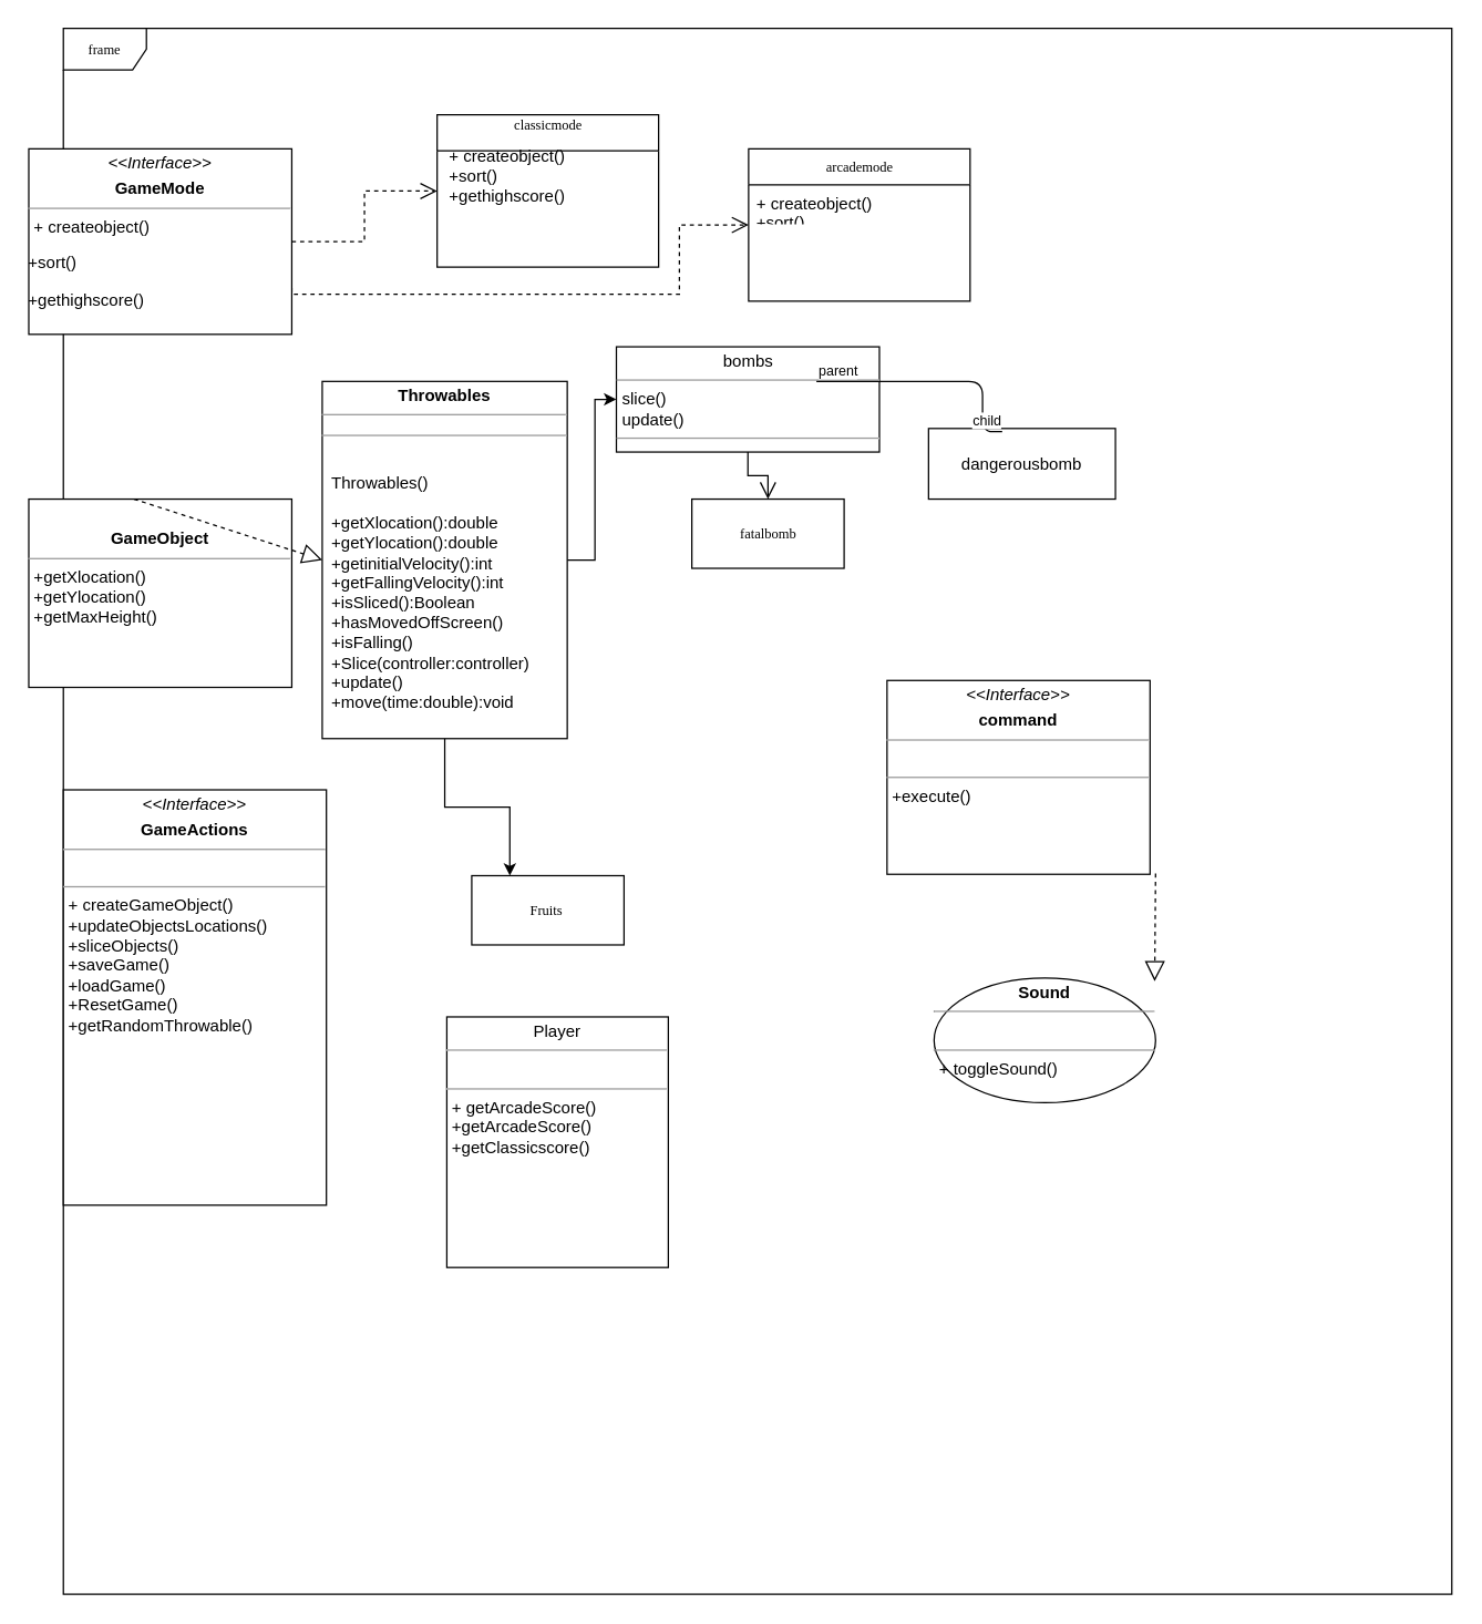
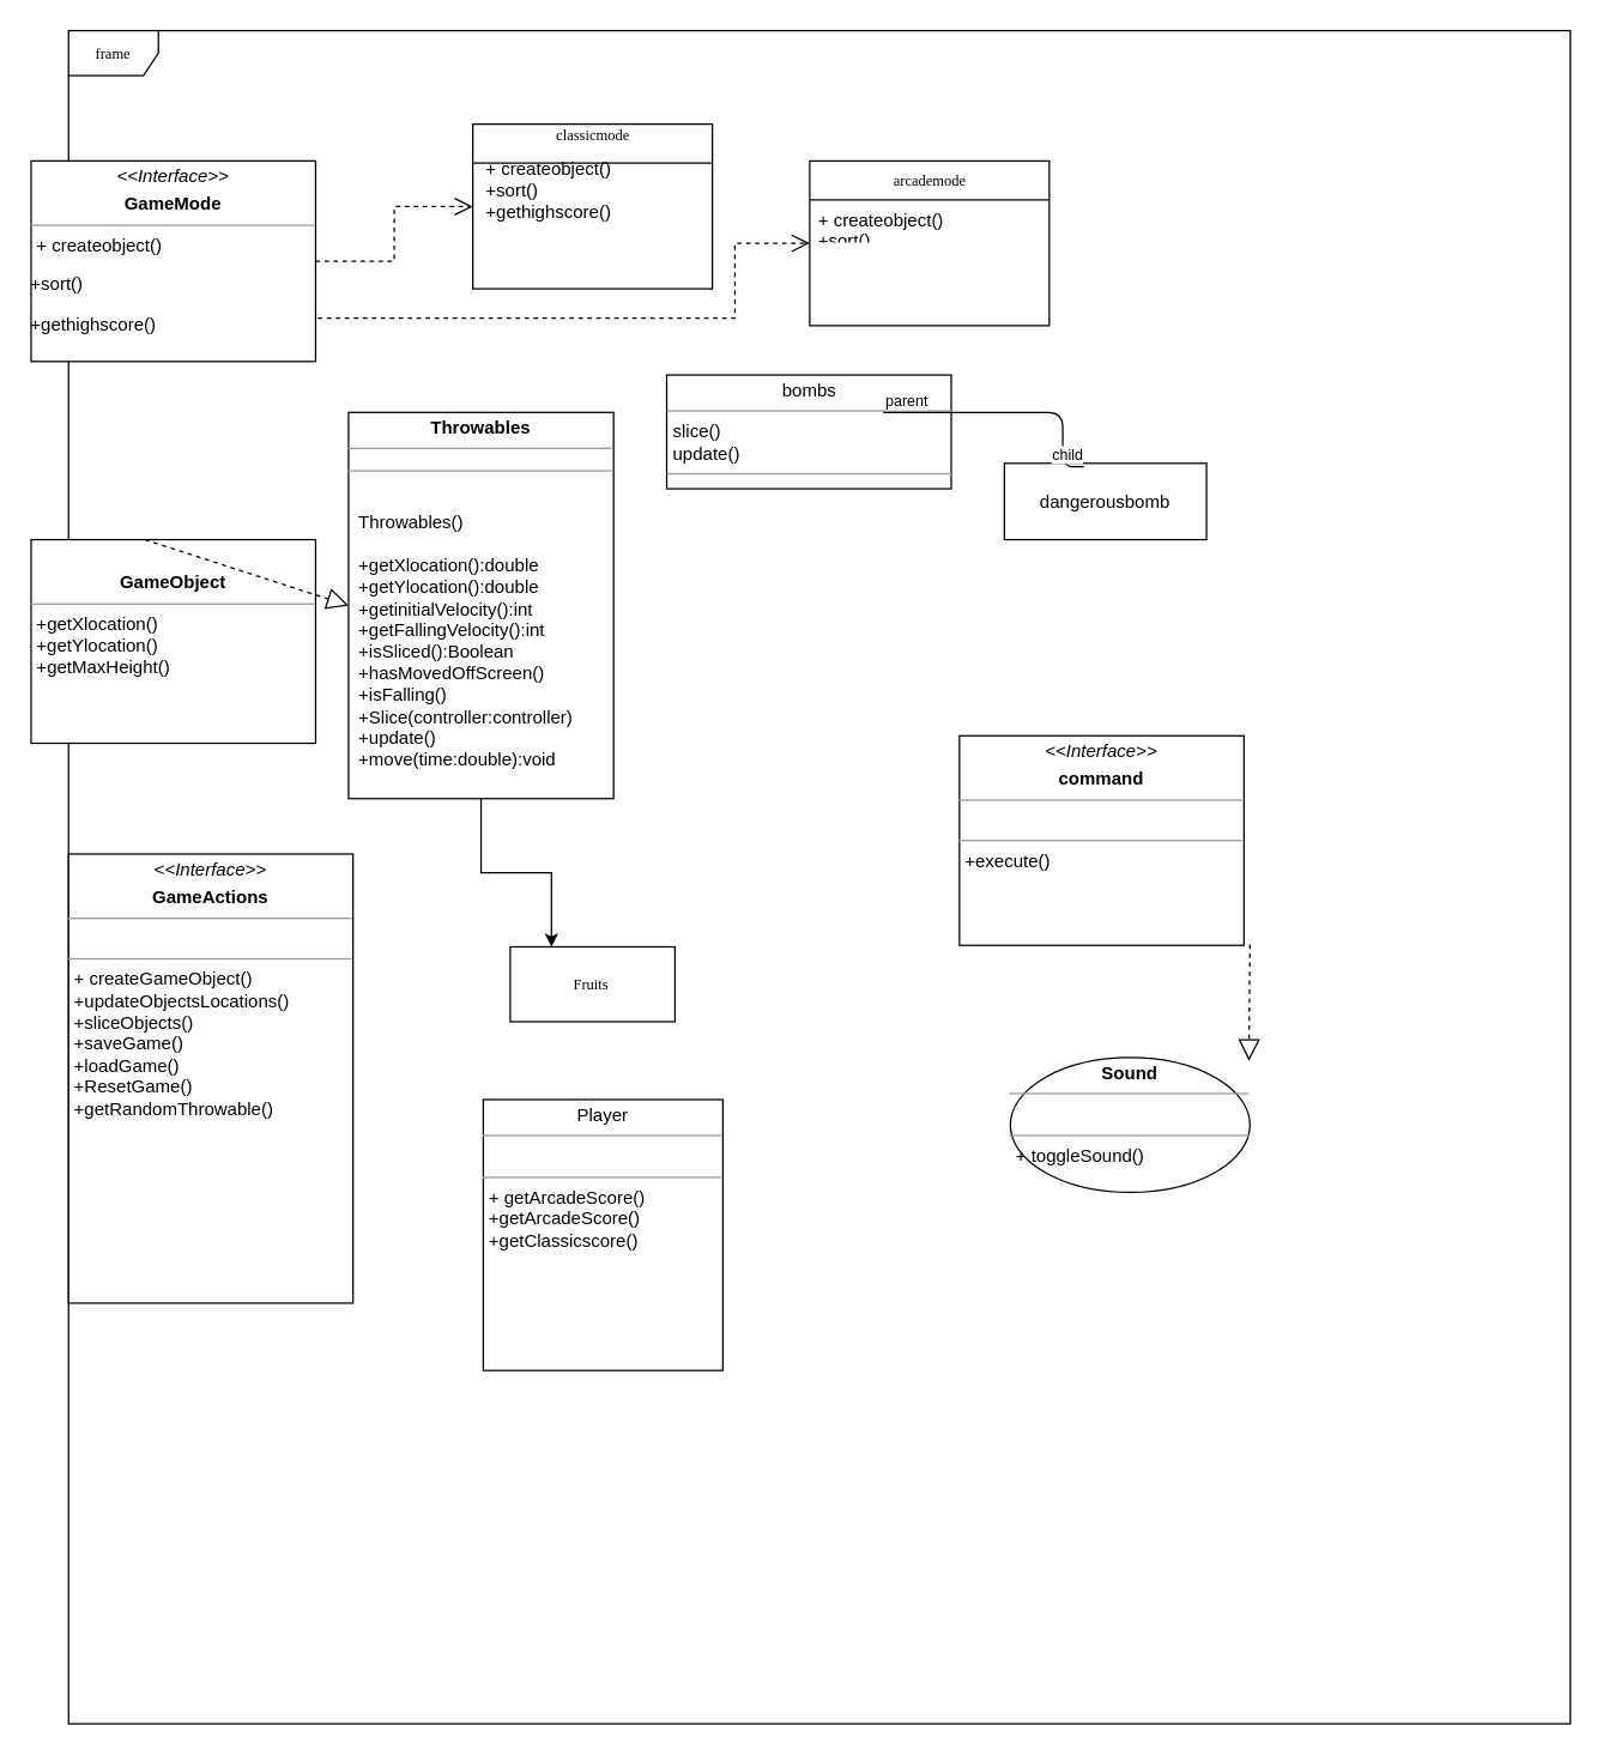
  <mxCell id="0" />
  <mxCell id="1" parent="0" />
  <mxCell id="2" value="frame" parent="1" vertex="1" style="shape=umlFrame;whiteSpace=wrap;html=1;rounded=0;shadow=0;comic=0;labelBackgroundColor=none;strokeColor=#000000;strokeWidth=1;fillColor=#ffffff;fontFamily=Verdana;fontSize=10;fontColor=#000000;align=center;"><mxGeometry as="geometry" height="1131" width="1003" x="45" y="20" /></mxCell>
  <mxCell id="3" value="classicmode&lt;br&gt;&lt;br&gt;" parent="1" vertex="1" style="swimlane;html=1;fontStyle=0;childLayout=stackLayout;horizontal=1;startSize=26;fillColor=none;horizontalStack=0;resizeParent=1;resizeLast=0;collapsible=1;marginBottom=0;swimlaneFillColor=#ffffff;rounded=0;shadow=0;comic=0;labelBackgroundColor=none;strokeColor=#000000;strokeWidth=1;fontFamily=Verdana;fontSize=10;fontColor=#000000;align=center;"><mxGeometry as="geometry" height="110" width="160" y="82.5" x="315" /></mxCell>
  <mxCell id="4" value="arcademode&lt;br&gt;" parent="1" vertex="1" style="swimlane;html=1;fontStyle=0;childLayout=stackLayout;horizontal=1;startSize=26;fillColor=none;horizontalStack=0;resizeParent=1;resizeLast=0;collapsible=1;marginBottom=0;swimlaneFillColor=#ffffff;rounded=0;shadow=0;comic=0;labelBackgroundColor=none;strokeColor=#000000;strokeWidth=1;fontFamily=Verdana;fontSize=10;fontColor=#000000;align=center;"><mxGeometry as="geometry" height="110" width="160" y="107" x="540" /></mxCell>
  <mxCell id="5" value="&lt;span&gt;+ createobject()&lt;/span&gt;&lt;br&gt;&lt;span&gt;+sort()&lt;/span&gt;&lt;br&gt;&lt;span&gt;+gethighscore()&lt;/span&gt;" parent="4" vertex="1" style="text;html=1;strokeColor=none;fillColor=none;align=left;verticalAlign=top;spacingLeft=4;spacingRight=4;whiteSpace=wrap;overflow=hidden;rotatable=0;points=[[0,0.5],[1,0.5]];portConstraint=eastwest;"><mxGeometry as="geometry" height="26" width="160" y="26" /></mxCell>
  <mxCell id="6" value="Fruits&amp;nbsp;" parent="1" vertex="1" style="html=1;rounded=0;shadow=0;comic=0;labelBackgroundColor=none;strokeColor=#000000;strokeWidth=1;fillColor=#ffffff;fontFamily=Verdana;fontSize=10;fontColor=#000000;align=center;"><mxGeometry as="geometry" height="50" width="110" y="632" x="340" /></mxCell>
- <mxCell id="7" parent="1" style="edgeStyle=orthogonalEdgeStyle;rounded=0;html=1;labelBackgroundColor=none;startFill=0;endArrow=open;endFill=0;endSize=10;fontFamily=Verdana;fontSize=10;" edge="1" target="9" source="8"><mxGeometry as="geometry" relative="1"><Array as="points" /></mxGeometry></mxCell>
  <mxCell id="8" value="&lt;p style=&quot;margin: 0px ; margin-top: 4px ; text-align: center&quot;&gt;bombs&lt;/p&gt;&lt;hr size=&quot;1&quot;&gt;&lt;p style=&quot;margin: 0px ; margin-left: 4px&quot;&gt;slice()&lt;/p&gt;&lt;p style=&quot;margin: 0px ; margin-left: 4px&quot;&gt;update()&lt;/p&gt;&lt;hr size=&quot;1&quot;&gt;&lt;p style=&quot;margin: 0px ; margin-left: 4px&quot;&gt;&lt;br&gt;&lt;/p&gt;" parent="1" vertex="1" style="verticalAlign=top;align=left;overflow=fill;fontSize=12;fontFamily=Helvetica;html=1;rounded=0;shadow=0;comic=0;labelBackgroundColor=none;strokeColor=#000000;strokeWidth=1;fillColor=#ffffff;"><mxGeometry as="geometry" height="76" width="190" y="250" x="444.5" /></mxCell>
- <mxCell id="9" value="fatalbomb" parent="1" vertex="1" style="html=1;rounded=0;shadow=0;comic=0;labelBackgroundColor=none;strokeColor=#000000;strokeWidth=1;fillColor=#ffffff;fontFamily=Verdana;fontSize=10;fontColor=#000000;align=center;"><mxGeometry as="geometry" height="50" width="110" y="360" x="499" /></mxCell>
  <mxCell id="10" parent="1" style="edgeStyle=orthogonalEdgeStyle;rounded=0;html=1;labelBackgroundColor=none;startFill=0;endArrow=open;endFill=0;endSize=10;fontFamily=Verdana;fontSize=10;dashed=1;" edge="1" target="3" source="12"><mxGeometry as="geometry" relative="1" /></mxCell>
  <mxCell id="11" parent="1" style="edgeStyle=orthogonalEdgeStyle;rounded=0;html=1;exitX=1;exitY=0.75;dashed=1;labelBackgroundColor=none;startFill=0;endArrow=open;endFill=0;endSize=10;fontFamily=Verdana;fontSize=10;" edge="1" target="4" source="12"><mxGeometry as="geometry" relative="1"><Array as="points"><mxPoint y="212" x="490" /><mxPoint y="162" x="490" /></Array></mxGeometry></mxCell>
  <mxCell id="12" value="&lt;p style=&quot;margin: 0px ; margin-top: 4px ; text-align: center&quot;&gt;&lt;i&gt;&amp;lt;&amp;lt;Interface&amp;gt;&amp;gt;&lt;/i&gt;&lt;/p&gt;&lt;p style=&quot;margin: 0px ; margin-top: 4px ; text-align: center&quot;&gt;&lt;b&gt;GameMode&lt;/b&gt;&lt;/p&gt;&lt;hr size=&quot;1&quot;&gt;&lt;p style=&quot;margin: 0px ; margin-left: 4px&quot;&gt;&lt;span&gt;+ createobject()&lt;/span&gt;&lt;/p&gt;&lt;p&gt;+sort()&lt;/p&gt;&lt;p&gt;+gethighscore()&lt;/p&gt;&lt;p&gt;&lt;br&gt;&lt;/p&gt;&lt;p&gt;&lt;br&gt;&lt;/p&gt;" parent="1" vertex="1" style="verticalAlign=top;align=left;overflow=fill;fontSize=12;fontFamily=Helvetica;html=1;rounded=0;shadow=0;comic=0;labelBackgroundColor=none;strokeColor=#000000;strokeWidth=1;fillColor=#ffffff;"><mxGeometry as="geometry" height="134" width="190" y="107" x="20" /></mxCell>
  <mxCell id="13" value="&lt;p style=&quot;margin: 0px ; margin-top: 4px ; text-align: center&quot;&gt;&lt;br&gt;&lt;/p&gt;&lt;p style=&quot;margin: 0px ; margin-top: 4px ; text-align: center&quot;&gt;&lt;b&gt;GameObject&lt;/b&gt;&lt;/p&gt;&lt;hr size=&quot;1&quot;&gt;&lt;p style=&quot;margin: 0px ; margin-left: 4px&quot;&gt;+&lt;span&gt;getXlocation&lt;/span&gt;()&lt;/p&gt;&lt;p style=&quot;margin: 0px ; margin-left: 4px&quot;&gt;+getYlocation()&lt;/p&gt;&lt;p style=&quot;margin: 0px ; margin-left: 4px&quot;&gt;+&lt;span&gt;getMaxHeight&lt;/span&gt;()&lt;/p&gt;&lt;p style=&quot;margin: 0px ; margin-left: 4px&quot;&gt;&lt;br&gt;&lt;/p&gt;&lt;p&gt;&lt;br&gt;&lt;/p&gt;" parent="1" vertex="1" style="verticalAlign=top;align=left;overflow=fill;fontSize=12;fontFamily=Helvetica;html=1;rounded=0;shadow=0;comic=0;labelBackgroundColor=none;strokeColor=#000000;strokeWidth=1;fillColor=#ffffff;"><mxGeometry as="geometry" height="136" width="190" y="360" x="20" /></mxCell>
  <mxCell id="14" value="&lt;p style=&quot;margin: 0px ; margin-top: 4px ; text-align: center&quot;&gt;&lt;i&gt;&amp;lt;&amp;lt;Interface&amp;gt;&amp;gt;&lt;/i&gt;&lt;/p&gt;&lt;p style=&quot;margin: 0px ; margin-top: 4px ; text-align: center&quot;&gt;&lt;b&gt;GameActions&lt;/b&gt;&lt;/p&gt;&lt;hr size=&quot;1&quot;&gt;&lt;p style=&quot;margin: 0px ; margin-left: 4px&quot;&gt;&lt;br&gt;&lt;/p&gt;&lt;hr size=&quot;1&quot;&gt;&lt;p style=&quot;margin: 0px ; margin-left: 4px&quot;&gt;+ &lt;span&gt;createGameObject&lt;/span&gt;()&lt;/p&gt;&lt;p style=&quot;margin: 0px ; margin-left: 4px&quot;&gt;+&lt;span&gt;updateObjectsLocations&lt;/span&gt;()&lt;/p&gt;&lt;p style=&quot;margin: 0px ; margin-left: 4px&quot;&gt;+&lt;span&gt;sliceObjects&lt;/span&gt;()&lt;/p&gt;&lt;p style=&quot;margin: 0px ; margin-left: 4px&quot;&gt;+&lt;span&gt;saveGame&lt;/span&gt;()&lt;/p&gt;&lt;p style=&quot;margin: 0px ; margin-left: 4px&quot;&gt;+loadGame()&lt;/p&gt;&lt;p style=&quot;margin: 0px ; margin-left: 4px&quot;&gt;+&lt;span&gt;ResetGame&lt;/span&gt;()&lt;/p&gt;&lt;p style=&quot;margin: 0px ; margin-left: 4px&quot;&gt;+&lt;span&gt;getRandomThrowable&lt;/span&gt;()&lt;br&gt;&lt;/p&gt;" parent="1" vertex="1" style="verticalAlign=top;align=left;overflow=fill;fontSize=12;fontFamily=Helvetica;html=1;rounded=0;shadow=0;comic=0;labelBackgroundColor=none;strokeColor=#000000;strokeWidth=1;fillColor=#ffffff;"><mxGeometry as="geometry" height="300" width="190" y="570" x="45" /></mxCell>
  <mxCell id="15" value="+ createobject()&lt;br&gt;+sort()&lt;br&gt;+gethighscore()" parent="1" vertex="1" style="text;html=1;"><mxGeometry as="geometry" height="34" width="238" y="99" x="322" /></mxCell>
  <mxCell id="16" value="dangerousbomb" parent="1" vertex="1" style="rounded=0;whiteSpace=wrap;html=1;"><mxGeometry x="670" y="309" as="geometry" height="51" width="135" /></mxCell>
  <mxCell id="17" value="" parent="1" style="endArrow=none;html=1;edgeStyle=orthogonalEdgeStyle;entryX=0.394;entryY=0.046;entryDx=0;entryDy=0;entryPerimeter=0;" edge="1" target="16"><mxGeometry as="geometry" relative="1"><mxPoint as="sourcePoint" y="275" x="589" /><mxPoint as="targetPoint" y="275" x="708" /><Array as="points"><mxPoint y="275" x="709" /></Array></mxGeometry></mxCell>
  <mxCell id="18" value="parent" parent="17" vertex="1" style="resizable=0;html=1;align=left;verticalAlign=bottom;labelBackgroundColor=#ffffff;fontSize=10;" connectable="0"><mxGeometry as="geometry" x="-1" relative="1" /></mxCell>
  <mxCell id="19" value="child" parent="17" vertex="1" style="resizable=0;html=1;align=right;verticalAlign=bottom;labelBackgroundColor=#ffffff;fontSize=10;" connectable="0"><mxGeometry as="geometry" x="1" relative="1" /></mxCell>
  <mxCell id="20" parent="1" style="edgeStyle=orthogonalEdgeStyle;rounded=0;orthogonalLoop=1;jettySize=auto;html=1;exitX=0.5;exitY=1;exitDx=0;exitDy=0;" edge="1" target="12" source="12"><mxGeometry as="geometry" relative="1" /></mxCell>
  <mxCell id="21" parent="1" style="edgeStyle=orthogonalEdgeStyle;rounded=0;orthogonalLoop=1;jettySize=auto;html=1;exitX=0.5;exitY=1;exitDx=0;exitDy=0;" edge="1"><mxGeometry as="geometry" relative="1"><mxPoint as="sourcePoint" y="394" x="24" /><mxPoint as="targetPoint" y="394" x="24" /></mxGeometry></mxCell>
- <mxCell id="22" value="" parent="1" style="edgeStyle=orthogonalEdgeStyle;rounded=0;orthogonalLoop=1;jettySize=auto;html=1;" edge="1" target="8" source="24"><mxGeometry as="geometry" relative="1" /></mxCell>
  <mxCell id="23" value="" parent="1" style="edgeStyle=orthogonalEdgeStyle;rounded=0;orthogonalLoop=1;jettySize=auto;html=1;entryX=0.25;entryY=0;entryDx=0;entryDy=0;" edge="1" target="6" source="24"><mxGeometry as="geometry" relative="1"><mxPoint as="targetPoint" y="445" x="280" /></mxGeometry></mxCell>
  <mxCell id="24" value="&lt;p style=&quot;margin: 0px ; margin-top: 4px ; text-align: center&quot;&gt;&lt;b&gt;Throwables&lt;/b&gt;&lt;/p&gt;&lt;hr size=&quot;1&quot;&gt;&lt;div style=&quot;height: 2px&quot;&gt;&lt;/div&gt;&lt;hr size=&quot;1&quot;&gt;&lt;div style=&quot;height: 2px&quot;&gt;&lt;/div&gt;" parent="1" vertex="1" style="verticalAlign=top;align=left;overflow=fill;fontSize=12;fontFamily=Helvetica;html=1;"><mxGeometry as="geometry" height="258" width="177" y="275" x="232" /></mxCell>
  <mxCell id="25" value="" parent="1" style="endArrow=block;dashed=1;endFill=0;endSize=12;html=1;entryX=0;entryY=0.5;entryDx=0;entryDy=0;" edge="1" target="24"><mxGeometry as="geometry" width="160" relative="1"><mxPoint as="sourcePoint" y="360" x="96" /><mxPoint as="targetPoint" y="360" x="256" /></mxGeometry></mxCell>
  <mxCell id="26" value="&lt;p style=&quot;margin: 0px ; margin-top: 4px ; text-align: center&quot;&gt;Player&lt;/p&gt;&lt;hr size=&quot;1&quot;&gt;&lt;p style=&quot;margin: 0px ; margin-left: 4px&quot;&gt;&lt;br&gt;&lt;/p&gt;&lt;hr size=&quot;1&quot;&gt;&lt;p style=&quot;margin: 0px ; margin-left: 4px&quot;&gt;+ &lt;span&gt;getArcadeScore&lt;/span&gt;()&lt;/p&gt;&lt;p style=&quot;margin: 0px ; margin-left: 4px&quot;&gt;+&lt;span&gt;getArcadeScore&lt;/span&gt;()&lt;/p&gt;&lt;p style=&quot;margin: 0px ; margin-left: 4px&quot;&gt;+getClassicscore()&lt;/p&gt;&lt;p style=&quot;margin: 0px ; margin-left: 4px&quot;&gt;&lt;br&gt;&lt;/p&gt;" parent="1" vertex="1" style="verticalAlign=top;align=left;overflow=fill;fontSize=12;fontFamily=Helvetica;html=1;"><mxGeometry as="geometry" height="181" width="160" y="734" x="322" /></mxCell>
  <mxCell id="27" value="&lt;p style=&quot;margin: 0px ; margin-top: 4px ; text-align: center&quot;&gt;&lt;i&gt;&amp;lt;&amp;lt;Interface&amp;gt;&amp;gt;&lt;/i&gt;&lt;/p&gt;&lt;p style=&quot;margin: 0px ; margin-top: 4px ; text-align: center&quot;&gt;&lt;b&gt;command&lt;/b&gt;&lt;/p&gt;&lt;hr size=&quot;1&quot;&gt;&lt;p style=&quot;margin: 0px ; margin-left: 4px&quot;&gt;&lt;br&gt;&lt;/p&gt;&lt;hr size=&quot;1&quot;&gt;&lt;p style=&quot;margin: 0px ; margin-left: 4px&quot;&gt;+&lt;span&gt;execute()&lt;/span&gt;&lt;/p&gt;" parent="1" vertex="1" style="verticalAlign=top;align=left;overflow=fill;fontSize=12;fontFamily=Helvetica;html=1;"><mxGeometry as="geometry" height="140" width="190" y="491" x="640" /></mxCell>
  <mxCell id="28" value="" parent="1" style="endArrow=block;dashed=1;endFill=0;endSize=12;html=1;entryX=0.996;entryY=0.025;entryDx=0;entryDy=0;entryPerimeter=0;" edge="1" target="29"><mxGeometry as="geometry" width="160" relative="1"><mxPoint as="sourcePoint" y="630.5" x="834" /><mxPoint as="targetPoint" y="630.5" x="994" /></mxGeometry></mxCell>
  <mxCell id="29" value="&lt;p style=&quot;margin: 0px ; margin-top: 4px ; text-align: center&quot;&gt;&lt;b&gt;Sound&lt;/b&gt;&lt;/p&gt;&lt;hr size=&quot;1&quot;&gt;&lt;p style=&quot;margin: 0px ; margin-left: 4px&quot;&gt;&lt;br&gt;&lt;/p&gt;&lt;hr size=&quot;1&quot;&gt;&lt;p style=&quot;margin: 0px ; margin-left: 4px&quot;&gt;+ toggleSound()&lt;/p&gt;" parent="1" vertex="1" style="ellipse;verticalAlign=top;align=left;overflow=fill;fontSize=12;fontFamily=Helvetica;html=1;"><mxGeometry as="geometry" height="90" width="160" y="706" x="674" /></mxCell>
  <mxCell id="30" value="Throwables()&lt;br&gt;&lt;br&gt;+getXlocation():double&lt;br&gt;+getYlocation():double&lt;br&gt;+getinitialVelocity():int&lt;br&gt;+getFallingVelocity():int&lt;br&gt;+isSliced():Boolean&lt;br&gt;+hasMovedOffScreen()&lt;br&gt;+isFalling()&lt;br&gt;+Slice(controller:controller)&lt;br&gt;+update()&lt;br&gt;+move(time:double):void&lt;br&gt;&lt;br&gt;&lt;br&gt;" parent="1" vertex="1" style="text;html=1;"><mxGeometry as="geometry" height="34" width="102" y="334.5" x="237" /></mxCell>
